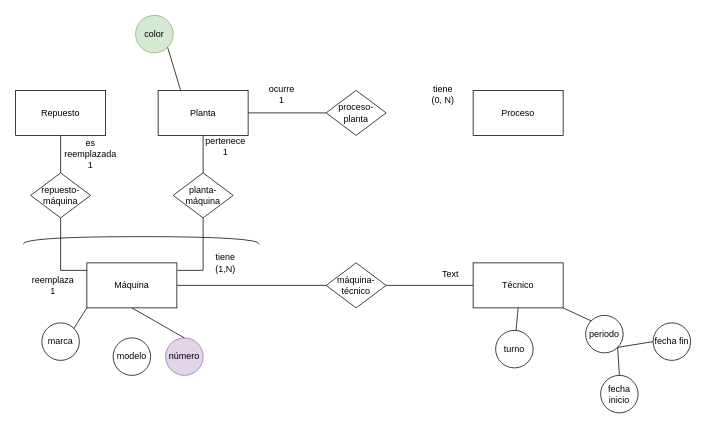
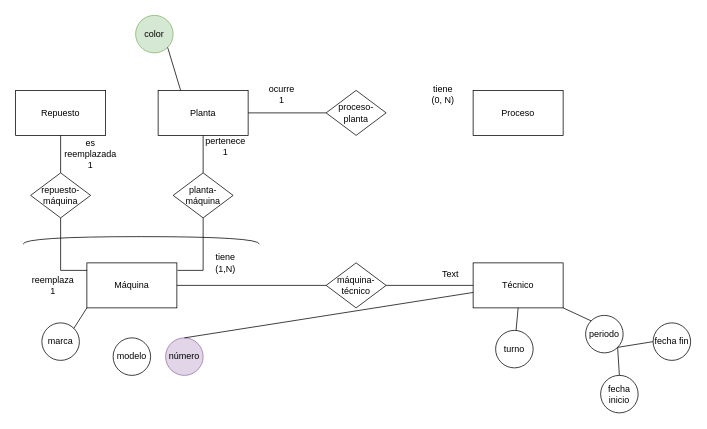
  <mxCell id="0" />
  <mxCell id="1" parent="0" />
  <mxCell id="2" value="Planta" style="rounded=0;whiteSpace=wrap;html=1;" parent="1" vertex="1"><mxGeometry x="210" y="120" width="120" height="60" as="geometry" /></mxCell>
  <mxCell id="3" value="Proceso" style="rounded=0;whiteSpace=wrap;html=1;" parent="1" vertex="1"><mxGeometry x="630" y="120" width="120" height="60" as="geometry" /></mxCell>
  <mxCell id="4" value="Máquina" style="rounded=0;whiteSpace=wrap;html=1;" parent="1" vertex="1"><mxGeometry x="115" y="350" width="120" height="60" as="geometry" /></mxCell>
  <mxCell id="5" value="Técnico" style="rounded=0;whiteSpace=wrap;html=1;" parent="1" vertex="1"><mxGeometry x="630" y="350" width="120" height="60" as="geometry" /></mxCell>
  <mxCell id="6" value="proceso- planta" style="rhombus;whiteSpace=wrap;html=1;" parent="1" vertex="1"><mxGeometry x="434" y="120" width="80" height="60" as="geometry" /></mxCell>
  <mxCell id="7" value="planta- máquina" style="rhombus;whiteSpace=wrap;html=1;" parent="1" vertex="1"><mxGeometry x="230" y="230" width="80" height="60" as="geometry" /></mxCell>
  <mxCell id="8" value="periodo" style="ellipse;whiteSpace=wrap;html=1;aspect=fixed;" parent="1" vertex="1"><mxGeometry x="780" y="420" width="50" height="50" as="geometry" /></mxCell>
  <mxCell id="9" value="fecha inicio" style="ellipse;whiteSpace=wrap;html=1;aspect=fixed;" parent="1" vertex="1"><mxGeometry x="800" y="500" width="50" height="50" as="geometry" /></mxCell>
  <mxCell id="10" value="fecha fin" style="ellipse;whiteSpace=wrap;html=1;aspect=fixed;" parent="1" vertex="1"><mxGeometry x="870" y="430" width="50" height="50" as="geometry" /></mxCell>
  <mxCell id="11" value="" style="endArrow=none;html=1;rounded=0;entryX=1;entryY=1;entryDx=0;entryDy=0;exitX=0;exitY=0;exitDx=0;exitDy=0;" parent="1" source="8" target="5" edge="1"><mxGeometry width="50" height="50" relative="1" as="geometry"><mxPoint x="470" y="290" as="sourcePoint" /><mxPoint x="520" y="240" as="targetPoint" /></mxGeometry></mxCell>
  <mxCell id="12" value="" style="endArrow=none;html=1;rounded=0;entryX=1;entryY=1;entryDx=0;entryDy=0;exitX=0;exitY=0.5;exitDx=0;exitDy=0;" parent="1" source="10" target="8" edge="1"><mxGeometry width="50" height="50" relative="1" as="geometry"><mxPoint x="877" y="487" as="sourcePoint" /><mxPoint x="840" y="450" as="targetPoint" /></mxGeometry></mxCell>
  <mxCell id="13" value="" style="endArrow=none;html=1;rounded=0;entryX=1;entryY=1;entryDx=0;entryDy=0;exitX=0.5;exitY=0;exitDx=0;exitDy=0;" parent="1" source="9" target="8" edge="1"><mxGeometry width="50" height="50" relative="1" as="geometry"><mxPoint x="807" y="447" as="sourcePoint" /><mxPoint x="770" y="410" as="targetPoint" /></mxGeometry></mxCell>
  <mxCell id="14" value="marca" style="ellipse;whiteSpace=wrap;html=1;aspect=fixed;" parent="1" vertex="1"><mxGeometry x="55" y="430" width="50" height="50" as="geometry" /></mxCell>
  <mxCell id="15" value="modelo" style="ellipse;whiteSpace=wrap;html=1;aspect=fixed;" parent="1" vertex="1"><mxGeometry x="150" y="450" width="50" height="50" as="geometry" /></mxCell>
  <mxCell id="16" value="número" style="ellipse;whiteSpace=wrap;html=1;aspect=fixed;fillColor=#e1d5e7;strokeColor=#9673a6;" parent="1" vertex="1"><mxGeometry x="220" y="450" width="50" height="50" as="geometry" /></mxCell>
  <mxCell id="17" value="" style="endArrow=none;html=1;rounded=0;entryX=0;entryY=1;entryDx=0;entryDy=0;exitX=1;exitY=0;exitDx=0;exitDy=0;" parent="1" source="14" target="4" edge="1"><mxGeometry width="50" height="50" relative="1" as="geometry"><mxPoint x="270" y="370" as="sourcePoint" /><mxPoint x="320" y="320" as="targetPoint" /></mxGeometry></mxCell>
- <mxCell id="18" value="" style="endArrow=none;html=1;rounded=0;entryX=0.5;entryY=1;entryDx=0;entryDy=0;exitX=0.5;exitY=0;exitDx=0;exitDy=0;" parent="1" source="16" target="4" edge="1"><mxGeometry width="50" height="50" relative="1" as="geometry"><mxPoint x="245" y="470" as="sourcePoint" /><mxPoint x="270" y="400" as="targetPoint" /></mxGeometry></mxCell>
+ <mxCell id="18" value="" style="endArrow=none;html=1;rounded=0;exitX=0.5;exitY=0;exitDx=0;exitDy=0;" parent="1" source="16" target="5" edge="1"><mxGeometry width="50" height="50" relative="1" as="geometry"><mxPoint x="245" y="470" as="sourcePoint" /><mxPoint x="270" y="400" as="targetPoint" /></mxGeometry></mxCell>
  <mxCell id="19" value="turno" style="ellipse;whiteSpace=wrap;html=1;aspect=fixed;" parent="1" vertex="1"><mxGeometry x="660" y="440" width="50" height="50" as="geometry" /></mxCell>
  <mxCell id="20" value="" style="endArrow=none;html=1;rounded=0;entryX=0.5;entryY=1;entryDx=0;entryDy=0;" parent="1" source="19" target="5" edge="1"><mxGeometry width="50" height="50" relative="1" as="geometry"><mxPoint x="797" y="437" as="sourcePoint" /><mxPoint x="760" y="410" as="targetPoint" /></mxGeometry></mxCell>
  <mxCell id="21" value="color" style="ellipse;whiteSpace=wrap;html=1;aspect=fixed;fillColor=#d5e8d4;strokeColor=#82b366;" parent="1" vertex="1"><mxGeometry x="180" y="20" width="50" height="50" as="geometry" /></mxCell>
  <mxCell id="22" value="" style="endArrow=none;html=1;rounded=0;entryX=0.25;entryY=0;entryDx=0;entryDy=0;exitX=1;exitY=1;exitDx=0;exitDy=0;" parent="1" source="21" target="2" edge="1"><mxGeometry width="50" height="50" relative="1" as="geometry"><mxPoint x="290" y="290" as="sourcePoint" /><mxPoint x="340" y="240" as="targetPoint" /></mxGeometry></mxCell>
  <mxCell id="23" value="Repuesto" style="rounded=0;whiteSpace=wrap;html=1;" parent="1" vertex="1"><mxGeometry x="20" y="120" width="120" height="60" as="geometry" /></mxCell>
  <mxCell id="24" value="repuesto- máquina" style="rhombus;whiteSpace=wrap;html=1;" parent="1" vertex="1"><mxGeometry x="40" y="230" width="80" height="60" as="geometry" /></mxCell>
  <mxCell id="25" value="" style="endArrow=none;html=1;rounded=0;exitX=0.003;exitY=0.167;exitDx=0;exitDy=0;entryX=0.5;entryY=1;entryDx=0;entryDy=0;exitPerimeter=0;" parent="1" source="4" target="24" edge="1"><mxGeometry width="50" height="50" relative="1" as="geometry"><mxPoint x="230" y="290" as="sourcePoint" /><mxPoint x="280" y="240" as="targetPoint" /><Array as="points"><mxPoint x="80" y="360" /></Array></mxGeometry></mxCell>
  <mxCell id="26" value="" style="endArrow=none;html=1;rounded=0;entryX=0.5;entryY=1;entryDx=0;entryDy=0;exitX=1.007;exitY=0.167;exitDx=0;exitDy=0;exitPerimeter=0;" parent="1" source="4" target="7" edge="1"><mxGeometry width="50" height="50" relative="1" as="geometry"><mxPoint x="240" y="361" as="sourcePoint" /><mxPoint x="270" y="290" as="targetPoint" /><Array as="points"><mxPoint x="270" y="360" /></Array></mxGeometry></mxCell>
  <mxCell id="27" value="" style="shape=requiredInterface;html=1;verticalLabelPosition=bottom;sketch=0;rotation=-90;" parent="1" vertex="1"><mxGeometry x="182.5" y="162.5" width="10" height="315" as="geometry" /></mxCell>
  <mxCell id="28" value="" style="endArrow=none;html=1;rounded=0;entryX=0.5;entryY=1;entryDx=0;entryDy=0;exitX=0.5;exitY=0;exitDx=0;exitDy=0;" parent="1" source="7" target="2" edge="1"><mxGeometry width="50" height="50" relative="1" as="geometry"><mxPoint x="300" y="190" as="sourcePoint" /><mxPoint x="350" y="140" as="targetPoint" /></mxGeometry></mxCell>
  <mxCell id="29" value="" style="endArrow=none;html=1;rounded=0;entryX=0.5;entryY=1;entryDx=0;entryDy=0;exitX=0.5;exitY=0;exitDx=0;exitDy=0;" parent="1" source="24" target="23" edge="1"><mxGeometry width="50" height="50" relative="1" as="geometry"><mxPoint x="280" y="230" as="sourcePoint" /><mxPoint x="280" y="190" as="targetPoint" /></mxGeometry></mxCell>
  <mxCell id="30" value="es reemplazada&lt;div&gt;1&lt;/div&gt;" style="text;html=1;align=center;verticalAlign=middle;whiteSpace=wrap;rounded=0;" parent="1" vertex="1"><mxGeometry x="90" y="190" width="60" height="30" as="geometry" /></mxCell>
  <mxCell id="31" value="reemplaza&lt;div&gt;1&lt;/div&gt;" style="text;html=1;align=center;verticalAlign=middle;whiteSpace=wrap;rounded=0;" parent="1" vertex="1"><mxGeometry x="40" y="365" width="60" height="30" as="geometry" /></mxCell>
  <mxCell id="32" value="pertenece&lt;div&gt;1&lt;/div&gt;" style="text;html=1;align=center;verticalAlign=middle;whiteSpace=wrap;rounded=0;" parent="1" vertex="1"><mxGeometry x="270" y="180" width="60" height="30" as="geometry" /></mxCell>
  <mxCell id="33" value="tiene&lt;div&gt;(1,N)&lt;/div&gt;" style="text;html=1;align=center;verticalAlign=middle;whiteSpace=wrap;rounded=0;" parent="1" vertex="1"><mxGeometry x="270" y="335" width="60" height="30" as="geometry" /></mxCell>
  <mxCell id="34" value="" style="endArrow=none;html=1;rounded=0;entryX=0;entryY=0.5;entryDx=0;entryDy=0;exitX=1;exitY=0.5;exitDx=0;exitDy=0;" parent="1" source="2" target="6" edge="1"><mxGeometry width="50" height="50" relative="1" as="geometry"><mxPoint x="270" y="310" as="sourcePoint" /><mxPoint x="320" y="260" as="targetPoint" /></mxGeometry></mxCell>
  <mxCell id="35" value="&lt;div&gt;ocurre&lt;/div&gt;&lt;div&gt;1&lt;/div&gt;" style="text;html=1;align=center;verticalAlign=middle;whiteSpace=wrap;rounded=0;" parent="1" vertex="1"><mxGeometry x="330" y="110" width="90" height="30" as="geometry" /></mxCell>
  <mxCell id="36" value="tiene&lt;div&gt;(0, N)&lt;/div&gt;" style="text;html=1;align=center;verticalAlign=middle;whiteSpace=wrap;rounded=0;" parent="1" vertex="1"><mxGeometry x="560" y="110" width="60" height="30" as="geometry" /></mxCell>
  <mxCell id="37" value="máquina- técnico" style="rhombus;whiteSpace=wrap;html=1;" parent="1" vertex="1"><mxGeometry x="434" y="350" width="80" height="60" as="geometry" /></mxCell>
  <mxCell id="38" value="" style="endArrow=none;html=1;rounded=0;entryX=0;entryY=0.5;entryDx=0;entryDy=0;exitX=1;exitY=0.5;exitDx=0;exitDy=0;" parent="1" source="37" target="5" edge="1"><mxGeometry width="50" height="50" relative="1" as="geometry"><mxPoint x="480" y="360" as="sourcePoint" /><mxPoint x="530" y="310" as="targetPoint" /></mxGeometry></mxCell>
  <mxCell id="39" value="" style="endArrow=none;html=1;rounded=0;entryX=0;entryY=0.5;entryDx=0;entryDy=0;exitX=1;exitY=0.5;exitDx=0;exitDy=0;" parent="1" source="4" target="37" edge="1"><mxGeometry width="50" height="50" relative="1" as="geometry"><mxPoint x="524" y="390" as="sourcePoint" /><mxPoint x="640" y="390" as="targetPoint" /></mxGeometry></mxCell>
  <mxCell id="40" value="Text" style="text;html=1;align=center;verticalAlign=middle;whiteSpace=wrap;rounded=0;" parent="1" vertex="1"><mxGeometry x="570" y="350" width="60" height="30" as="geometry" /></mxCell>
